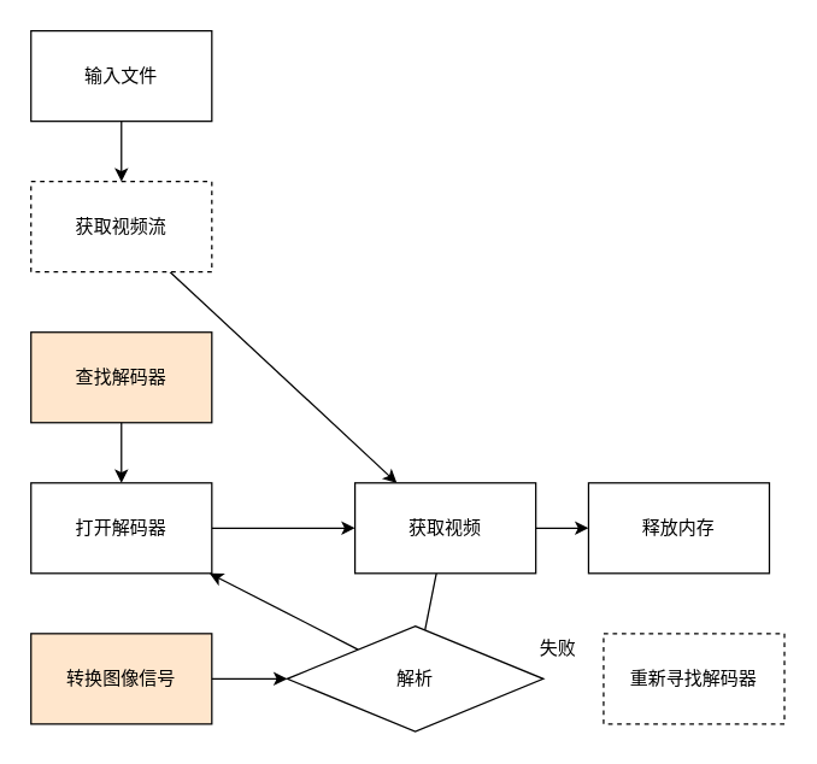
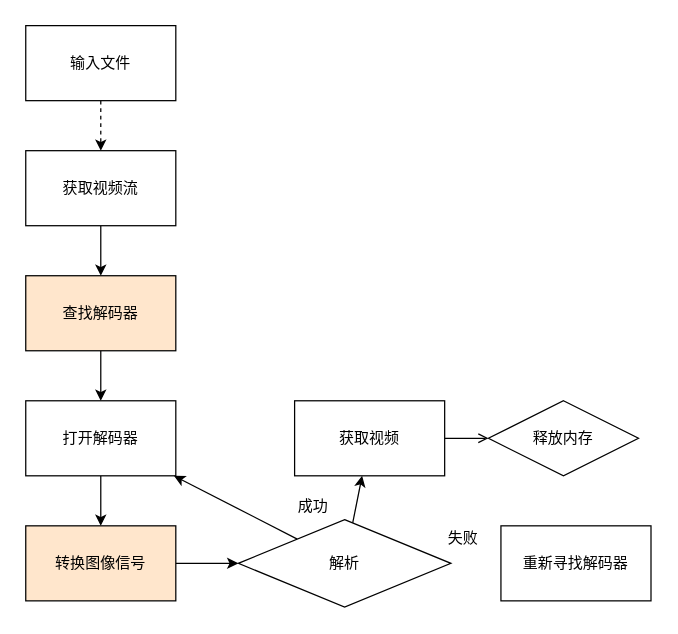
  <mxCell id="0" />
  <mxCell id="1" parent="0" />
- <mxCell id="2" value="" style="edgeStyle=none;html=1;" edge="1" parent="1" source="3" target="5"><mxGeometry relative="1" as="geometry" /></mxCell>
+ <mxCell id="2" value="" style="edgeStyle=none;html=1;dashed=1;" edge="1" parent="1" source="3" target="5"><mxGeometry relative="1" as="geometry" /></mxCell>
  <mxCell id="3" value="输入文件" style="rounded=0;whiteSpace=wrap;html=1;" vertex="1" parent="1"><mxGeometry x="20" y="20" width="120" height="60" as="geometry" /></mxCell>
- <mxCell id="4" value="" style="edgeStyle=none;html=1;" edge="1" parent="1" source="5" target="16"><mxGeometry relative="1" as="geometry" /></mxCell>
- <mxCell id="5" value="获取视频流" style="rounded=0;whiteSpace=wrap;html=1;dashed=1;" vertex="1" parent="1"><mxGeometry x="20" y="120" width="120" height="60" as="geometry" /></mxCell>
+ <mxCell id="4" value="" style="edgeStyle=none;html=1;" edge="1" parent="1" source="5" target="7"><mxGeometry relative="1" as="geometry" /></mxCell>
+ <mxCell id="5" value="获取视频流" style="rounded=0;whiteSpace=wrap;html=1;" vertex="1" parent="1"><mxGeometry x="20" y="120" width="120" height="60" as="geometry" /></mxCell>
  <mxCell id="6" value="" style="edgeStyle=none;html=1;" edge="1" parent="1" source="7" target="9"><mxGeometry relative="1" as="geometry" /></mxCell>
  <mxCell id="7" value="查找解码器" style="rounded=0;whiteSpace=wrap;html=1;fillColor=#ffe6cc;" vertex="1" parent="1"><mxGeometry x="20" y="220" width="120" height="60" as="geometry" /></mxCell>
- <mxCell id="8" value="" style="edgeStyle=none;html=1;" edge="1" parent="1" source="9" target="16"><mxGeometry relative="1" as="geometry" /></mxCell>
+ <mxCell id="8" value="" style="edgeStyle=none;html=1;" edge="1" parent="1" source="9" target="11"><mxGeometry relative="1" as="geometry" /></mxCell>
  <mxCell id="9" value="打开解码器" style="rounded=0;whiteSpace=wrap;html=1;" vertex="1" parent="1"><mxGeometry x="20" y="320" width="120" height="60" as="geometry" /></mxCell>
  <mxCell id="10" value="" style="edgeStyle=none;html=1;" edge="1" parent="1" source="11" target="14"><mxGeometry relative="1" as="geometry" /></mxCell>
  <mxCell id="11" value="转换图像信号" style="rounded=0;whiteSpace=wrap;html=1;fillColor=#ffe6cc;" vertex="1" parent="1"><mxGeometry x="20" y="420" width="120" height="60" as="geometry" /></mxCell>
- <mxCell id="12" value="" style="edgeStyle=none;html=1;endArrow=none;" edge="1" parent="1" source="14" target="16"><mxGeometry relative="1" as="geometry" /></mxCell>
+ <mxCell id="12" value="" style="edgeStyle=none;html=1;" edge="1" parent="1" source="14" target="16"><mxGeometry relative="1" as="geometry" /></mxCell>
  <mxCell id="13" value="" style="edgeStyle=none;html=1;" edge="1" parent="1" source="14" target="9"><mxGeometry relative="1" as="geometry" /></mxCell>
  <mxCell id="14" value="解析" style="rhombus;whiteSpace=wrap;html=1;" vertex="1" parent="1"><mxGeometry x="190" y="415" width="170" height="70" as="geometry" /></mxCell>
- <mxCell id="15" value="" style="edgeStyle=none;html=1;" edge="1" parent="1" source="16" target="17"><mxGeometry relative="1" as="geometry" /></mxCell>
+ <mxCell id="15" value="" style="edgeStyle=none;html=1;endArrow=open;" edge="1" parent="1" source="16" target="17"><mxGeometry relative="1" as="geometry" /></mxCell>
  <mxCell id="16" value="获取视频" style="rounded=0;whiteSpace=wrap;html=1;" vertex="1" parent="1"><mxGeometry x="235" y="320" width="120" height="60" as="geometry" /></mxCell>
- <mxCell id="17" value="释放内存" style="rounded=0;whiteSpace=wrap;html=1;" vertex="1" parent="1"><mxGeometry x="390" y="320" width="120" height="60" as="geometry" /></mxCell>
- <mxCell id="18" value="重新寻找解码器" style="rounded=0;whiteSpace=wrap;html=1;dashed=1;" vertex="1" parent="1"><mxGeometry x="400" y="420" width="120" height="60" as="geometry" /></mxCell>
+ <mxCell id="17" value="释放内存" style="rhombus;whiteSpace=wrap;html=1;" vertex="1" parent="1"><mxGeometry x="390" y="320" width="120" height="60" as="geometry" /></mxCell>
+ <mxCell id="18" value="重新寻找解码器" style="rounded=0;whiteSpace=wrap;html=1;" vertex="1" parent="1"><mxGeometry x="400" y="420" width="120" height="60" as="geometry" /></mxCell>
+ <mxCell id="19" value="成功" style="text;html=1;strokeColor=none;fillColor=none;align=center;verticalAlign=middle;whiteSpace=wrap;rounded=0;" vertex="1" parent="1"><mxGeometry x="230" y="395" width="40" height="20" as="geometry" /></mxCell>
  <mxCell id="20" value="失败" style="text;html=1;strokeColor=none;fillColor=none;align=center;verticalAlign=middle;whiteSpace=wrap;rounded=0;" vertex="1" parent="1"><mxGeometry x="350" y="420" width="40" height="20" as="geometry" /></mxCell>
